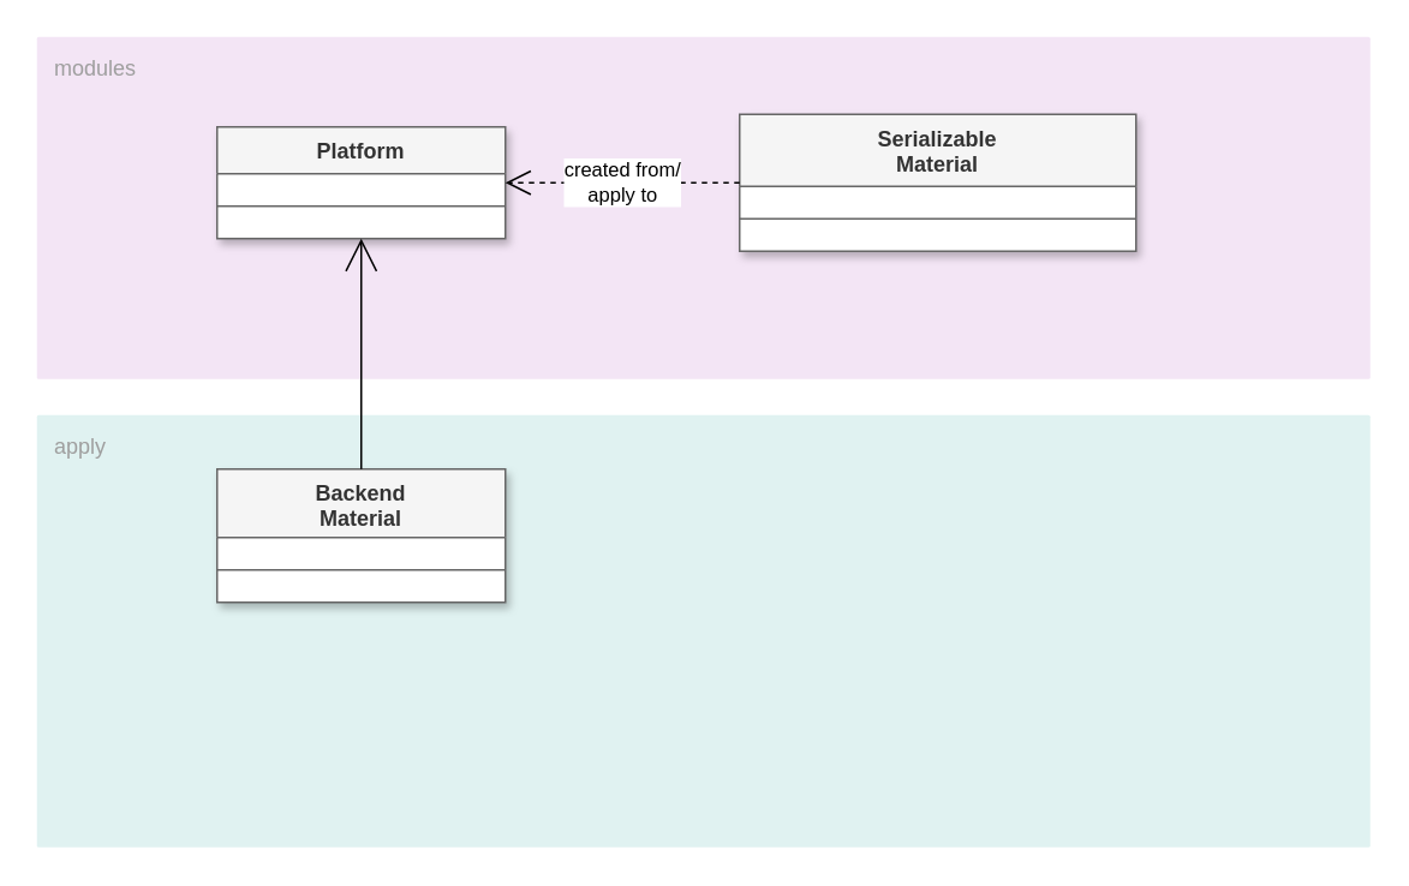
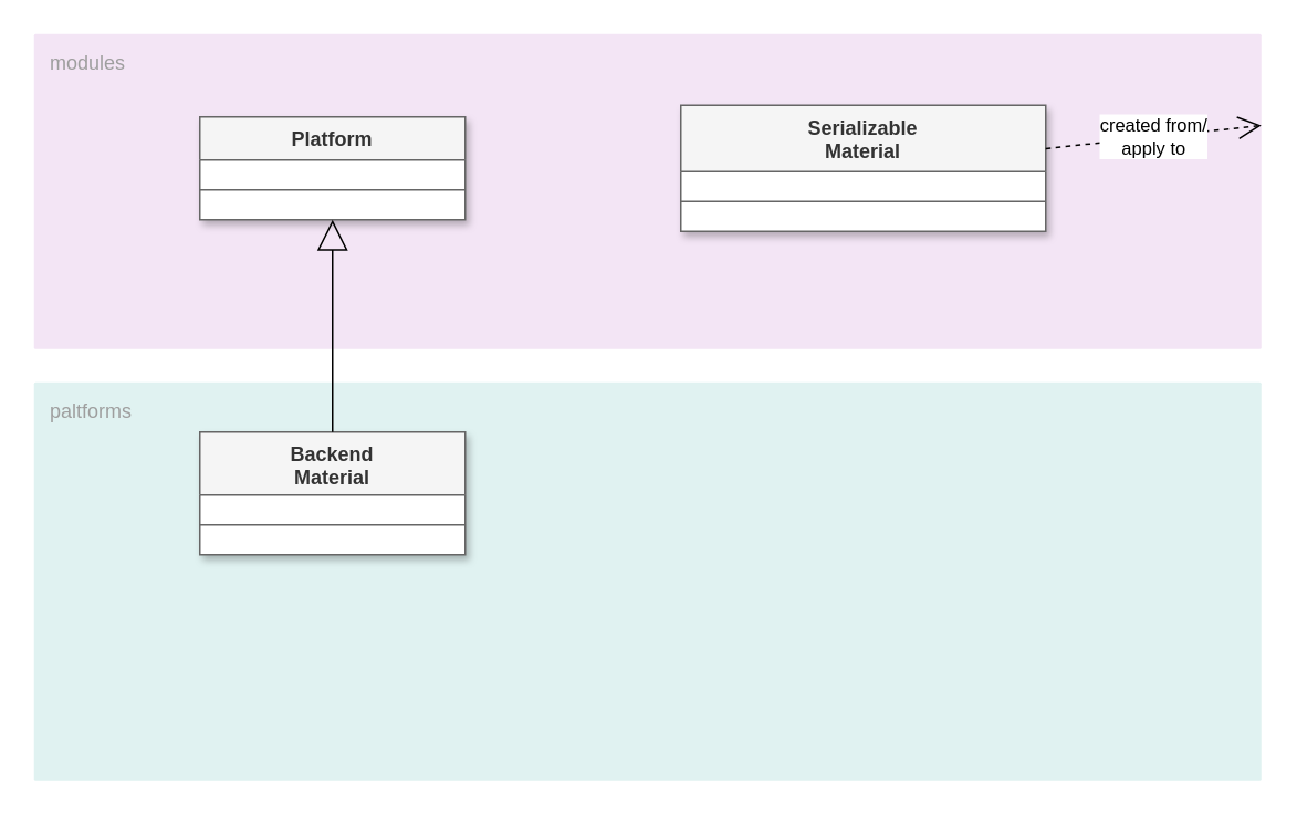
  <mxCell id="0" />
  <mxCell id="1" parent="0" />
- <mxCell id="2" value="apply" style="sketch=0;points=[[0,0,0],[0.25,0,0],[0.5,0,0],[0.75,0,0],[1,0,0],[1,0.25,0],[1,0.5,0],[1,0.75,0],[1,1,0],[0.75,1,0],[0.5,1,0],[0.25,1,0],[0,1,0],[0,0.75,0],[0,0.5,0],[0,0.25,0]];rounded=1;absoluteArcSize=1;arcSize=2;html=1;strokeColor=none;gradientColor=none;shadow=0;dashed=0;fontSize=12;fontColor=#9E9E9E;align=left;verticalAlign=top;spacing=10;spacingTop=-4;whiteSpace=wrap;fillColor=#E0F2F1;" vertex="1" parent="1"><mxGeometry x="20" y="230" width="740" height="240" as="geometry" /></mxCell>
+ <mxCell id="2" value="paltforms" style="sketch=0;points=[[0,0,0],[0.25,0,0],[0.5,0,0],[0.75,0,0],[1,0,0],[1,0.25,0],[1,0.5,0],[1,0.75,0],[1,1,0],[0.75,1,0],[0.5,1,0],[0.25,1,0],[0,1,0],[0,0.75,0],[0,0.5,0],[0,0.25,0]];rounded=1;absoluteArcSize=1;arcSize=2;html=1;strokeColor=none;gradientColor=none;shadow=0;dashed=0;fontSize=12;fontColor=#9E9E9E;align=left;verticalAlign=top;spacing=10;spacingTop=-4;whiteSpace=wrap;fillColor=#E0F2F1;" vertex="1" parent="1"><mxGeometry x="20" y="230" width="740" height="240" as="geometry" /></mxCell>
  <mxCell id="3" value="modules" style="sketch=0;points=[[0,0,0],[0.25,0,0],[0.5,0,0],[0.75,0,0],[1,0,0],[1,0.25,0],[1,0.5,0],[1,0.75,0],[1,1,0],[0.75,1,0],[0.5,1,0],[0.25,1,0],[0,1,0],[0,0.75,0],[0,0.5,0],[0,0.25,0]];rounded=1;absoluteArcSize=1;arcSize=2;html=1;strokeColor=none;gradientColor=none;shadow=0;dashed=0;fontSize=12;fontColor=#9E9E9E;align=left;verticalAlign=top;spacing=10;spacingTop=-4;whiteSpace=wrap;fillColor=#F3E5F5;" vertex="1" parent="1"><mxGeometry x="20" y="20" width="740" height="190" as="geometry" /></mxCell>
  <mxCell id="4" value="Serializable&#10;Material" style="swimlane;fontStyle=1;align=center;verticalAlign=top;childLayout=stackLayout;horizontal=1;startSize=40;horizontalStack=0;resizeParent=1;resizeParentMax=0;resizeLast=0;collapsible=1;marginBottom=0;fillColor=#f5f5f5;fontColor=#333333;strokeColor=#666666;shadow=1;swimlaneFillColor=default;" vertex="1" parent="1"><mxGeometry x="410" y="63" width="220" height="76" as="geometry" /></mxCell>
  <mxCell id="5" value="" style="text;strokeColor=none;fillColor=none;align=left;verticalAlign=middle;spacingTop=-1;spacingLeft=4;spacingRight=4;rotatable=0;labelPosition=right;points=[];portConstraint=eastwest;" vertex="1" parent="4"><mxGeometry y="40" width="220" height="14" as="geometry" /></mxCell>
  <mxCell id="6" value="" style="line;strokeWidth=1;fillColor=none;align=left;verticalAlign=middle;spacingTop=-1;spacingLeft=3;spacingRight=3;rotatable=0;labelPosition=right;points=[];portConstraint=eastwest;strokeColor=inherit;" vertex="1" parent="4"><mxGeometry y="54" width="220" height="8" as="geometry" /></mxCell>
  <mxCell id="7" value="" style="text;strokeColor=none;fillColor=none;align=left;verticalAlign=middle;spacingTop=-1;spacingLeft=4;spacingRight=4;rotatable=0;labelPosition=right;points=[];portConstraint=eastwest;" vertex="1" parent="4"><mxGeometry y="62" width="220" height="14" as="geometry" /></mxCell>
  <mxCell id="8" value="Platform" style="swimlane;fontStyle=1;align=center;verticalAlign=top;childLayout=stackLayout;horizontal=1;startSize=26;horizontalStack=0;resizeParent=1;resizeParentMax=0;resizeLast=0;collapsible=1;marginBottom=0;fillColor=#f5f5f5;fontColor=#333333;strokeColor=#666666;shadow=1;swimlaneFillColor=default;" vertex="1" parent="1"><mxGeometry x="120" y="70" width="160" height="62" as="geometry" /></mxCell>
  <mxCell id="9" value="" style="text;strokeColor=none;fillColor=none;align=left;verticalAlign=middle;spacingTop=-1;spacingLeft=4;spacingRight=4;rotatable=0;labelPosition=right;points=[];portConstraint=eastwest;" vertex="1" parent="8"><mxGeometry y="26" width="160" height="14" as="geometry" /></mxCell>
  <mxCell id="10" value="" style="line;strokeWidth=1;fillColor=none;align=left;verticalAlign=middle;spacingTop=-1;spacingLeft=3;spacingRight=3;rotatable=0;labelPosition=right;points=[];portConstraint=eastwest;strokeColor=inherit;" vertex="1" parent="8"><mxGeometry y="40" width="160" height="8" as="geometry" /></mxCell>
  <mxCell id="11" value="" style="text;strokeColor=none;fillColor=none;align=left;verticalAlign=middle;spacingTop=-1;spacingLeft=4;spacingRight=4;rotatable=0;labelPosition=right;points=[];portConstraint=eastwest;" vertex="1" parent="8"><mxGeometry y="48" width="160" height="14" as="geometry" /></mxCell>
  <mxCell id="12" value="Backend&#10;Material" style="swimlane;fontStyle=1;align=center;verticalAlign=top;childLayout=stackLayout;horizontal=1;startSize=38;horizontalStack=0;resizeParent=1;resizeParentMax=0;resizeLast=0;collapsible=1;marginBottom=0;fillColor=#f5f5f5;fontColor=#333333;strokeColor=#666666;shadow=1;swimlaneFillColor=default;" vertex="1" parent="1"><mxGeometry x="120" y="260" width="160" height="74" as="geometry" /></mxCell>
  <mxCell id="13" value="" style="text;strokeColor=none;fillColor=none;align=left;verticalAlign=middle;spacingTop=-1;spacingLeft=4;spacingRight=4;rotatable=0;labelPosition=right;points=[];portConstraint=eastwest;" vertex="1" parent="12"><mxGeometry y="38" width="160" height="14" as="geometry" /></mxCell>
  <mxCell id="14" value="" style="line;strokeWidth=1;fillColor=none;align=left;verticalAlign=middle;spacingTop=-1;spacingLeft=3;spacingRight=3;rotatable=0;labelPosition=right;points=[];portConstraint=eastwest;strokeColor=inherit;" vertex="1" parent="12"><mxGeometry y="52" width="160" height="8" as="geometry" /></mxCell>
  <mxCell id="15" value="" style="text;strokeColor=none;fillColor=none;align=left;verticalAlign=middle;spacingTop=-1;spacingLeft=4;spacingRight=4;rotatable=0;labelPosition=right;points=[];portConstraint=eastwest;" vertex="1" parent="12"><mxGeometry y="60" width="160" height="14" as="geometry" /></mxCell>
- <mxCell id="16" value="" style="endArrow=open;endSize=16;endFill=0;html=1;rounded=0;" edge="1" parent="1" source="12" target="8"><mxGeometry width="160" relative="1" as="geometry"><mxPoint x="330" y="500" as="sourcePoint" /><mxPoint x="490" y="500" as="targetPoint" /></mxGeometry></mxCell>
- <mxCell id="17" value="created from/&lt;br&gt;apply to" style="endArrow=open;endSize=12;dashed=1;html=1;rounded=0;" edge="1" parent="1" source="4" target="8"><mxGeometry width="160" relative="1" as="geometry"><mxPoint x="330" y="500" as="sourcePoint" /><mxPoint x="490" y="500" as="targetPoint" /></mxGeometry></mxCell>
+ <mxCell id="16" value="" style="endArrow=block;endSize=16;endFill=0;html=1;rounded=0;" edge="1" parent="1" source="12" target="8"><mxGeometry width="160" relative="1" as="geometry"><mxPoint x="330" y="500" as="sourcePoint" /><mxPoint x="490" y="500" as="targetPoint" /></mxGeometry></mxCell>
+ <mxCell id="17" value="created from/&lt;br&gt;apply to" style="endArrow=open;endSize=12;dashed=1;html=1;rounded=0;" edge="1" parent="1" source="4" target="3"><mxGeometry width="160" relative="1" as="geometry"><mxPoint x="330" y="500" as="sourcePoint" /><mxPoint x="490" y="500" as="targetPoint" /></mxGeometry></mxCell>
